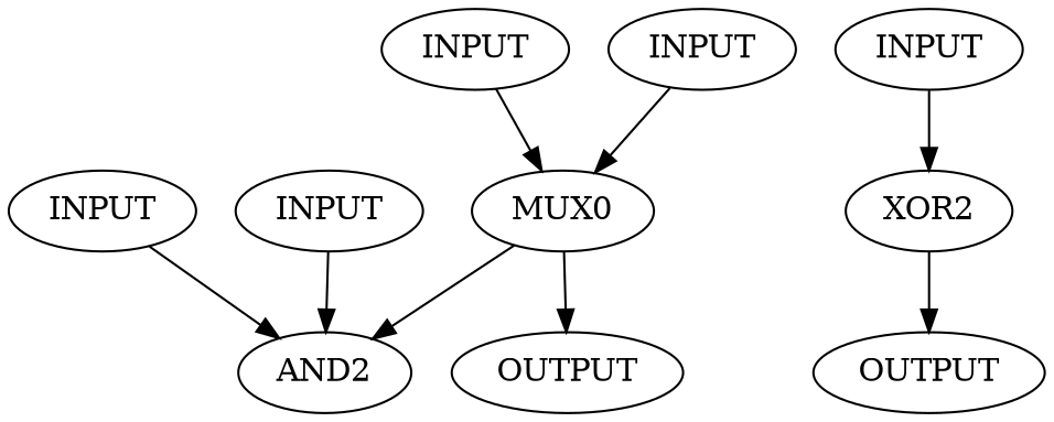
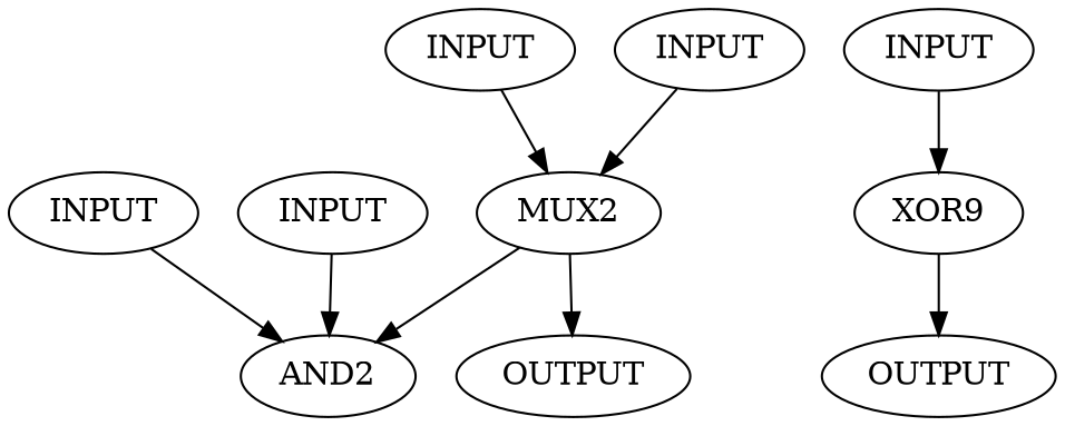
  digraph {
    n1 [label=INPUT]
    n2 [label=AND2]
    n3 [label=INPUT]
    n4 [label=INPUT]
-   n5 [label=MUX0 sel=AND_in]
+   n5 [label=MUX2 sel=AND_in]
    n6 [label=OUTPUT]
    n7 [label=INPUT]
    n8 [label=INPUT]
-   n9 [label=XOR2]
+   n9 [label=XOR9]
    n10 [label=OUTPUT]
    n1 -> n2
    n3 -> n2
    n4 -> n5
    n5 -> n2
    n5 -> n6
    n7 -> n5
    n8 -> n9
    n9 -> n10
  }
